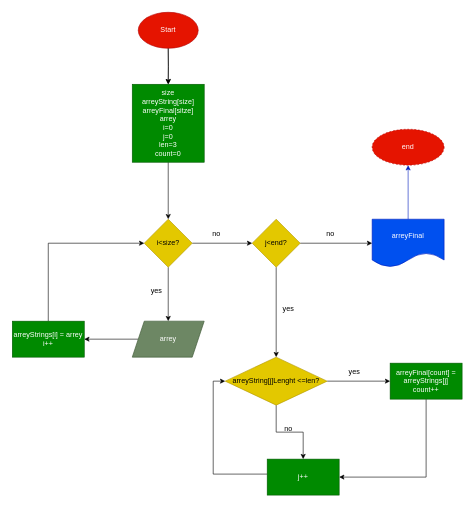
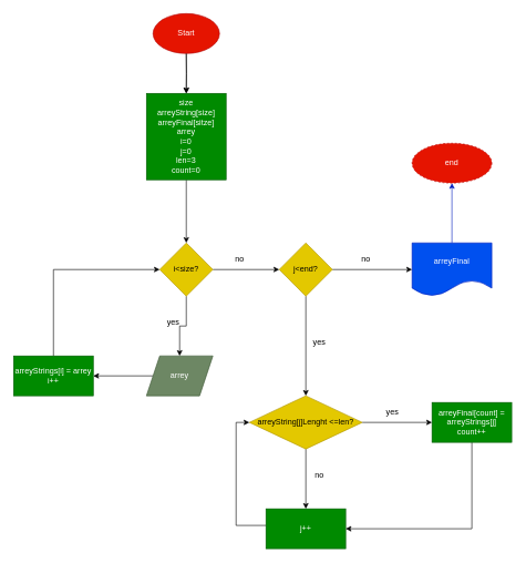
  <mxCell id="0" />
  <mxCell id="1" parent="0" />
  <mxCell id="2" value="" style="edgeStyle=orthogonalEdgeStyle;rounded=0;orthogonalLoop=1;jettySize=auto;html=1;" edge="1" parent="1" source="3" target="6"><mxGeometry relative="1" as="geometry" /></mxCell>
  <mxCell id="3" value="Start" style="ellipse;whiteSpace=wrap;html=1;fillColor=#e51400;strokeColor=#B20000;fontColor=#ffffff;" vertex="1" parent="1"><mxGeometry x="230" y="20" width="100" height="60" as="geometry" /></mxCell>
  <mxCell id="4" value="" style="edgeStyle=orthogonalEdgeStyle;rounded=0;orthogonalLoop=1;jettySize=auto;html=1;" edge="1" parent="1" target="6"><mxGeometry relative="1" as="geometry"><mxPoint x="280" y="80" as="sourcePoint" /></mxGeometry></mxCell>
  <mxCell id="5" value="" style="edgeStyle=orthogonalEdgeStyle;rounded=0;orthogonalLoop=1;jettySize=auto;html=1;" edge="1" parent="1" source="6" target="9"><mxGeometry relative="1" as="geometry" /></mxCell>
  <mxCell id="6" value="size&lt;br&gt;arreyString[size]&lt;br&gt;arreyFinal[sitze]&lt;br&gt;arrey&lt;br&gt;i=0&lt;br&gt;j=0&lt;br&gt;len=3&lt;br&gt;count=0" style="whiteSpace=wrap;html=1;fillColor=#008a00;strokeColor=#005700;fontColor=#ffffff;" vertex="1" parent="1"><mxGeometry x="220" y="140" width="120" height="130" as="geometry" /></mxCell>
  <mxCell id="7" value="" style="edgeStyle=orthogonalEdgeStyle;rounded=0;orthogonalLoop=1;jettySize=auto;html=1;" edge="1" parent="1" source="9" target="11"><mxGeometry relative="1" as="geometry" /></mxCell>
  <mxCell id="8" value="" style="edgeStyle=orthogonalEdgeStyle;rounded=0;orthogonalLoop=1;jettySize=auto;html=1;" edge="1" parent="1" source="9" target="16"><mxGeometry relative="1" as="geometry" /></mxCell>
  <mxCell id="9" value="i&amp;lt;size?" style="rhombus;whiteSpace=wrap;html=1;fillColor=#e3c800;fontColor=#000000;strokeColor=#B09500;" vertex="1" parent="1"><mxGeometry x="240" y="365" width="80" height="80" as="geometry" /></mxCell>
  <mxCell id="10" value="" style="edgeStyle=orthogonalEdgeStyle;rounded=0;orthogonalLoop=1;jettySize=auto;html=1;" edge="1" parent="1" source="11" target="13"><mxGeometry relative="1" as="geometry" /></mxCell>
- <mxCell id="11" value="arrey" style="shape=parallelogram;perimeter=parallelogramPerimeter;whiteSpace=wrap;html=1;fixedSize=1;fillColor=#6d8764;fontColor=#ffffff;strokeColor=#3A5431;" vertex="1" parent="1"><mxGeometry x="220" y="535" width="120" height="60" as="geometry" /></mxCell>
+ <mxCell id="11" value="arrey" style="shape=parallelogram;perimeter=parallelogramPerimeter;whiteSpace=wrap;html=1;fixedSize=1;fillColor=#6d8764;fontColor=#ffffff;strokeColor=#3A5431;" vertex="1" parent="1"><mxGeometry x="220" y="535" width="100" height="60" as="geometry" /></mxCell>
  <mxCell id="12" style="edgeStyle=orthogonalEdgeStyle;rounded=0;orthogonalLoop=1;jettySize=auto;html=1;entryX=0;entryY=0.5;entryDx=0;entryDy=0;" edge="1" parent="1" source="13" target="9"><mxGeometry relative="1" as="geometry"><Array as="points"><mxPoint x="80" y="405" /></Array></mxGeometry></mxCell>
  <mxCell id="13" value="arreyStrings[i] = arrey&lt;br&gt;i++" style="whiteSpace=wrap;html=1;fillColor=#008a00;strokeColor=#005700;fontColor=#ffffff;" vertex="1" parent="1"><mxGeometry x="20" y="535" width="120" height="60" as="geometry" /></mxCell>
  <mxCell id="14" value="" style="edgeStyle=orthogonalEdgeStyle;rounded=0;orthogonalLoop=1;jettySize=auto;html=1;" edge="1" parent="1" source="16" target="19"><mxGeometry relative="1" as="geometry" /></mxCell>
  <mxCell id="15" style="edgeStyle=orthogonalEdgeStyle;rounded=0;orthogonalLoop=1;jettySize=auto;html=1;entryX=0;entryY=0.5;entryDx=0;entryDy=0;" edge="1" parent="1" source="16" target="25"><mxGeometry relative="1" as="geometry" /></mxCell>
  <mxCell id="16" value="j&amp;lt;end?" style="rhombus;whiteSpace=wrap;html=1;fillColor=#e3c800;fontColor=#000000;strokeColor=#B09500;" vertex="1" parent="1"><mxGeometry x="420" y="365" width="80" height="80" as="geometry" /></mxCell>
  <mxCell id="17" value="" style="edgeStyle=orthogonalEdgeStyle;rounded=0;orthogonalLoop=1;jettySize=auto;html=1;" edge="1" parent="1" source="19" target="21"><mxGeometry relative="1" as="geometry" /></mxCell>
  <mxCell id="18" value="" style="edgeStyle=orthogonalEdgeStyle;rounded=0;orthogonalLoop=1;jettySize=auto;html=1;" edge="1" parent="1" source="19" target="23"><mxGeometry relative="1" as="geometry" /></mxCell>
  <mxCell id="19" value="arreyString[j]Lenght &amp;lt;=len?" style="rhombus;whiteSpace=wrap;html=1;fillColor=#e3c800;fontColor=#000000;strokeColor=#B09500;" vertex="1" parent="1"><mxGeometry x="375" y="595" width="170" height="80" as="geometry" /></mxCell>
  <mxCell id="20" style="edgeStyle=orthogonalEdgeStyle;rounded=0;orthogonalLoop=1;jettySize=auto;html=1;entryX=0;entryY=0.5;entryDx=0;entryDy=0;" edge="1" parent="1" source="21" target="19"><mxGeometry relative="1" as="geometry"><Array as="points"><mxPoint x="355" y="790" /><mxPoint x="355" y="635" /></Array></mxGeometry></mxCell>
- <mxCell id="21" value="j++" style="whiteSpace=wrap;html=1;fillColor=#008a00;fontColor=#ffffff;strokeColor=#005700;" vertex="1" parent="1"><mxGeometry x="445" y="765" width="120" height="60" as="geometry" /></mxCell>
+ <mxCell id="21" value="j++" style="whiteSpace=wrap;html=1;fillColor=#008a00;fontColor=#ffffff;strokeColor=#005700;" vertex="1" parent="1"><mxGeometry x="400" y="765" width="120" height="60" as="geometry" /></mxCell>
  <mxCell id="22" style="edgeStyle=orthogonalEdgeStyle;rounded=0;orthogonalLoop=1;jettySize=auto;html=1;entryX=1;entryY=0.5;entryDx=0;entryDy=0;" edge="1" parent="1" source="23" target="21"><mxGeometry relative="1" as="geometry"><Array as="points"><mxPoint x="710" y="795" /></Array></mxGeometry></mxCell>
  <mxCell id="23" value="arreyFinal[count] = arreyStrings[j]&lt;br&gt;count++" style="whiteSpace=wrap;html=1;fillColor=#008a00;fontColor=#ffffff;strokeColor=#005700;" vertex="1" parent="1"><mxGeometry x="650" y="605" width="120" height="60" as="geometry" /></mxCell>
  <mxCell id="24" value="" style="edgeStyle=orthogonalEdgeStyle;rounded=0;orthogonalLoop=1;jettySize=auto;html=1;fillColor=#0050ef;strokeColor=#001DBC;" edge="1" parent="1" source="25" target="26"><mxGeometry relative="1" as="geometry" /></mxCell>
  <mxCell id="25" value="arreyFinal" style="shape=document;whiteSpace=wrap;html=1;boundedLbl=1;fillColor=#0050ef;fontColor=#ffffff;strokeColor=#001DBC;" vertex="1" parent="1"><mxGeometry x="620" y="365" width="120" height="80" as="geometry" /></mxCell>
  <mxCell id="26" value="end" style="ellipse;whiteSpace=wrap;html=1;fillColor=#e51400;strokeColor=#B20000;fontColor=#ffffff;dashed=1;" vertex="1" parent="1"><mxGeometry x="620" y="215" width="120" height="60" as="geometry" /></mxCell>
  <mxCell id="27" value="no" style="text;html=1;align=center;verticalAlign=middle;resizable=0;points=[];autosize=1;strokeColor=none;fillColor=none;" vertex="1" parent="1"><mxGeometry x="530" y="375" width="40" height="30" as="geometry" /></mxCell>
  <mxCell id="28" value="no" style="text;html=1;align=center;verticalAlign=middle;resizable=0;points=[];autosize=1;strokeColor=none;fillColor=none;" vertex="1" parent="1"><mxGeometry x="460" y="700" width="40" height="30" as="geometry" /></mxCell>
  <mxCell id="29" value="no" style="text;html=1;align=center;verticalAlign=middle;resizable=0;points=[];autosize=1;strokeColor=none;fillColor=none;" vertex="1" parent="1"><mxGeometry x="340" y="375" width="40" height="30" as="geometry" /></mxCell>
  <mxCell id="30" value="yes&lt;br&gt;" style="text;html=1;align=center;verticalAlign=middle;resizable=0;points=[];autosize=1;strokeColor=none;fillColor=none;" vertex="1" parent="1"><mxGeometry x="240" y="470" width="40" height="30" as="geometry" /></mxCell>
  <mxCell id="31" value="yes&lt;br&gt;" style="text;html=1;align=center;verticalAlign=middle;resizable=0;points=[];autosize=1;strokeColor=none;fillColor=none;" vertex="1" parent="1"><mxGeometry x="460" y="500" width="40" height="30" as="geometry" /></mxCell>
  <mxCell id="32" value="yes&lt;br&gt;" style="text;html=1;align=center;verticalAlign=middle;resizable=0;points=[];autosize=1;strokeColor=none;fillColor=none;" vertex="1" parent="1"><mxGeometry x="570" y="605" width="40" height="30" as="geometry" /></mxCell>
